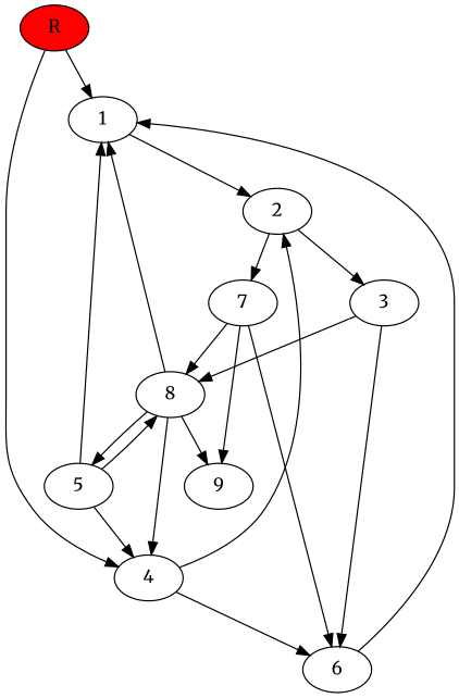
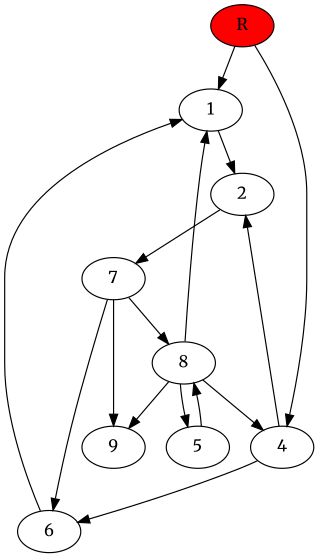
  digraph {
    fontname=Merriweather
    node [fontname=Merriweather]
    edge [fontname=Merriweather]
    1
    2
-   3
    7
    6
    8
    9
    4
    5
    R [fillcolor="#ff0000" style=filled]
    1 -> 2
-   2 -> 3
    2 -> 7
-   3 -> 6
-   3 -> 8
    7 -> 6
    7 -> 8
    7 -> 9
    6 -> 1
    8 -> 1
    8 -> 9
    8 -> 4
    8 -> 5
    4 -> 2
    4 -> 6
-   5 -> 1
    5 -> 8
-   5 -> 4
    R -> 1
    R -> 4
  }
